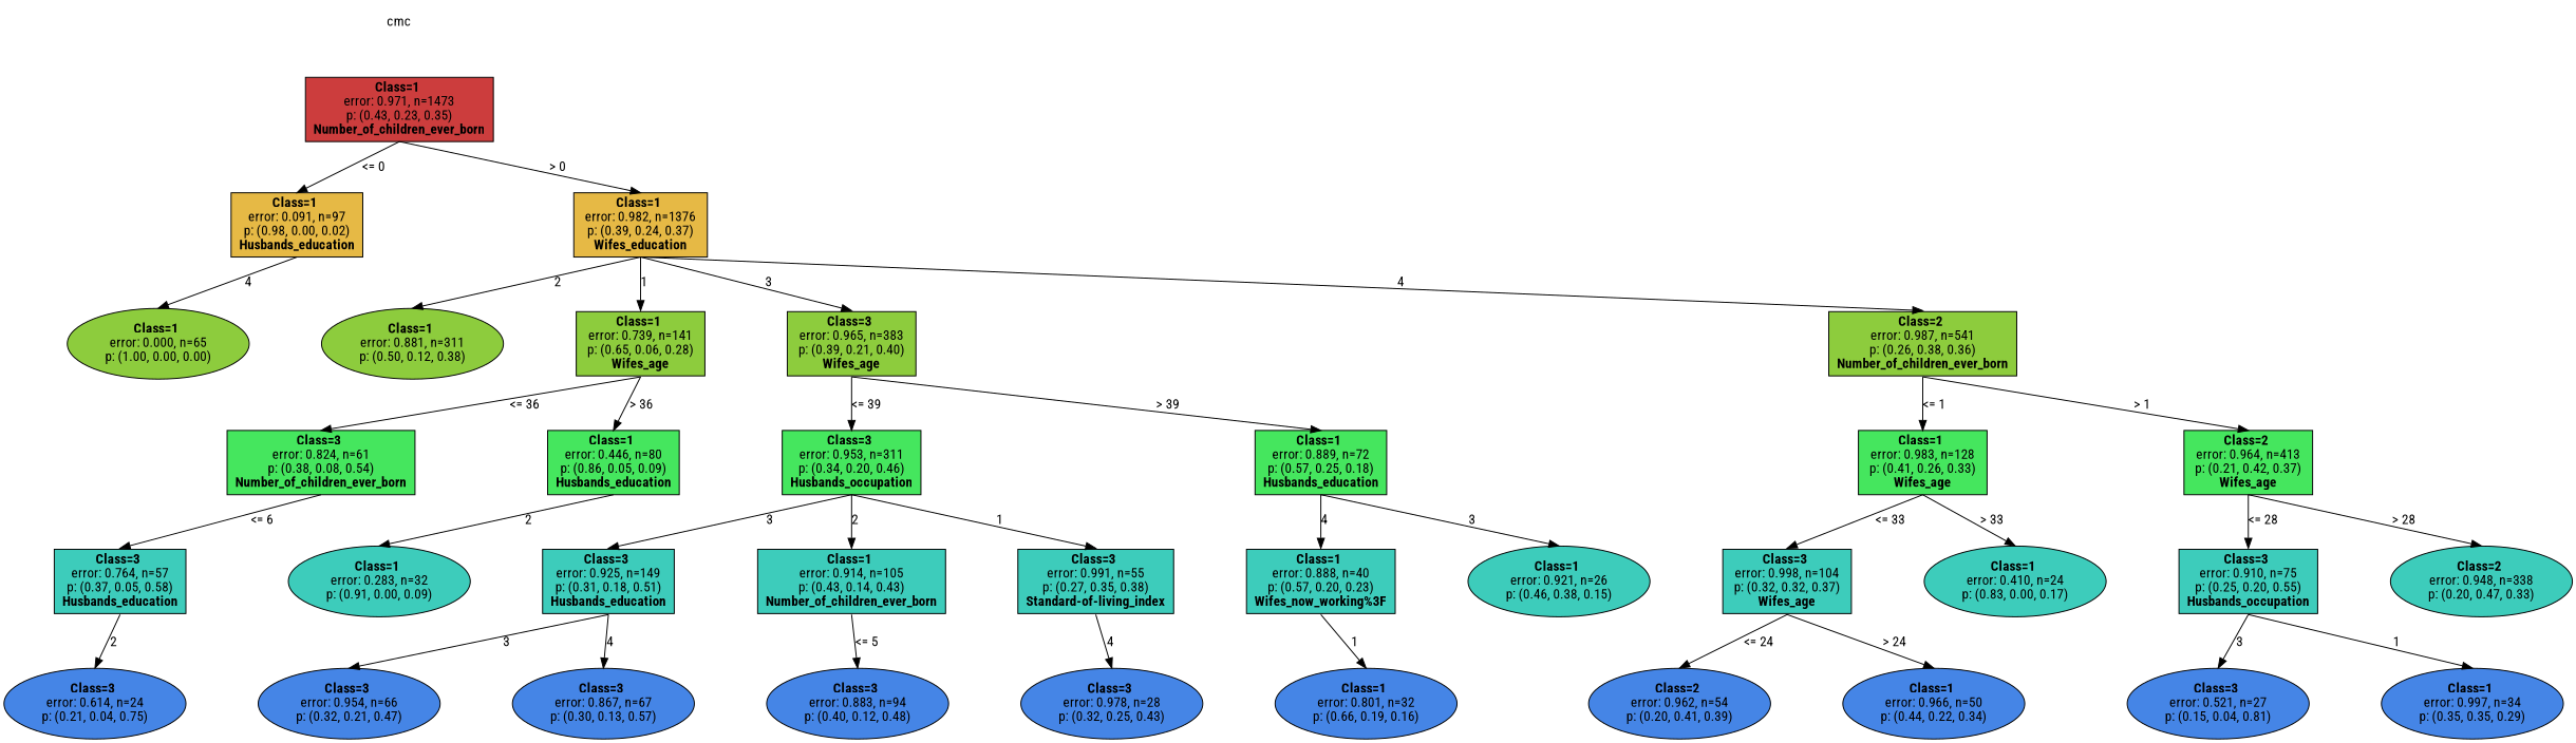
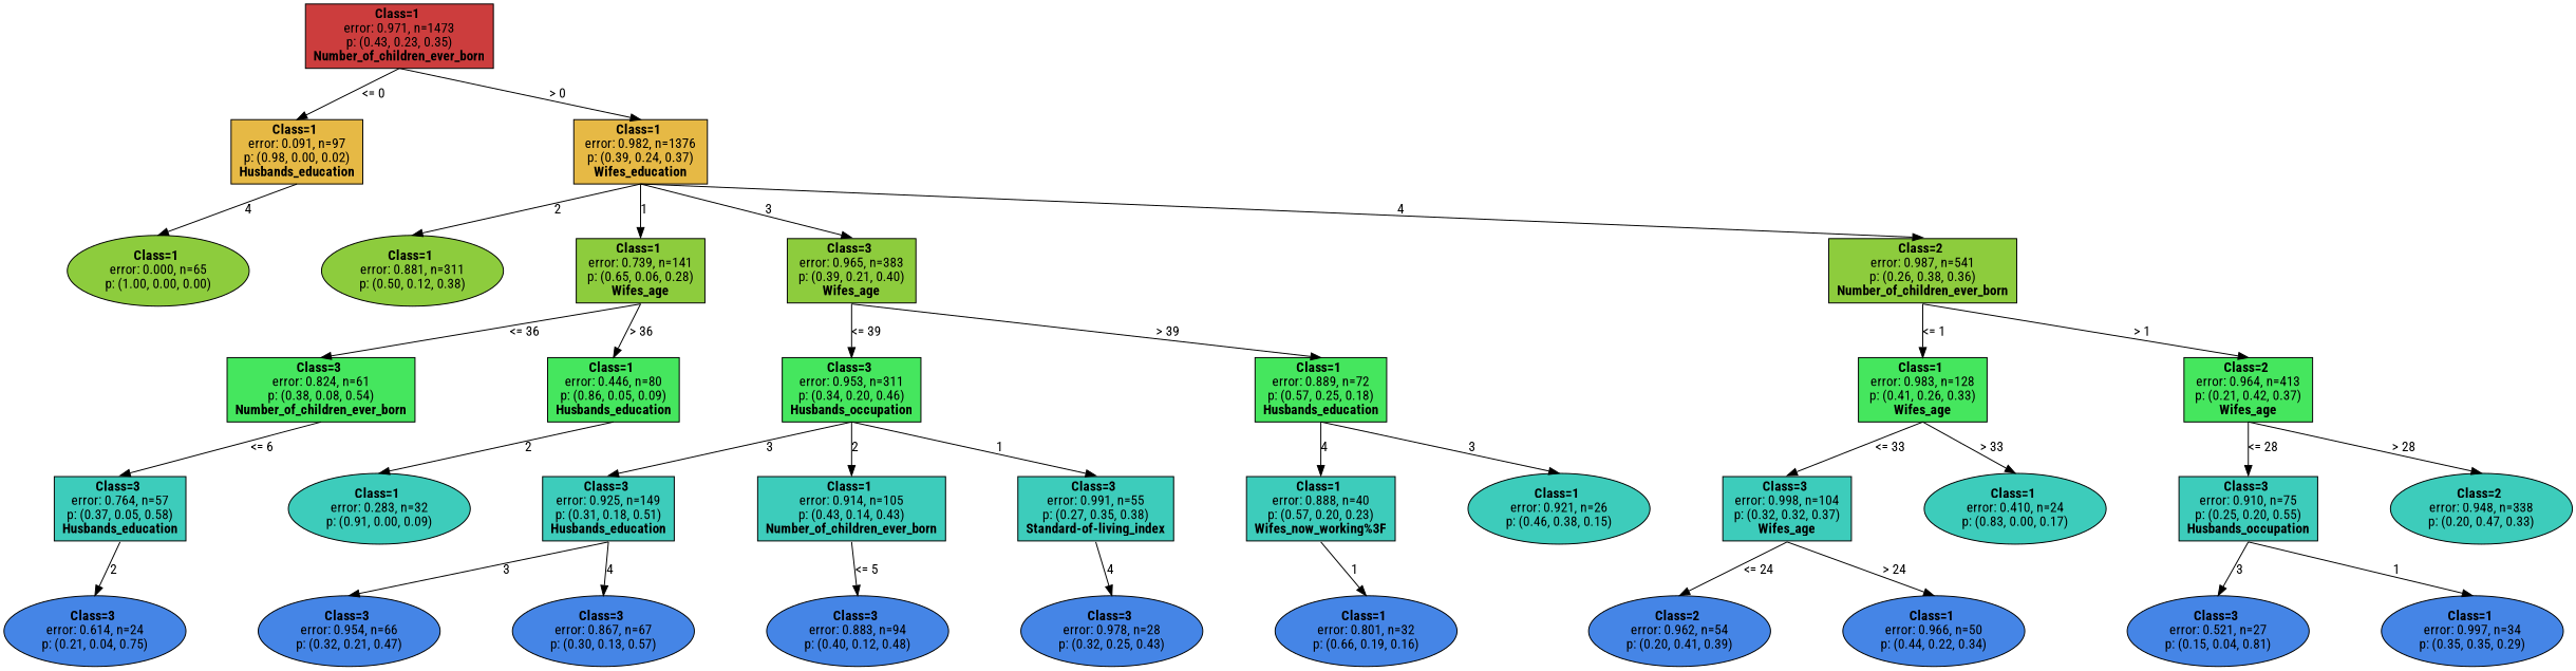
  digraph {
    nodesep=1
    ranksep=0.5
    splines=false
    fontname="Roboto Condensed"
    node [color=black fillcolor="0.480 0.7 0.800" fontname="Roboto Condensed" shape=rect style=filled]
    edge [fontname="Roboto Condensed" headport=n tailport=s]
-   n1 [fillcolor=white label=cmc shape=plaintext]
    n2 [fillcolor="0.000 0.7 0.800" label=<<b> Class=1 </b> <br/> error: 0.971, n=1473 <br/> p: (0.43, 0.23, 0.35) <br/><b>Number_of_children_ever_born</b>>]
    n3 [fillcolor="0.120 0.7 0.900" label=<<b> Class=1 </b> <br/> error: 0.091, n=97 <br/> p: (0.98, 0.00, 0.02) <br/><b>Husbands_education</b>>]
    n4 [fillcolor="0.120 0.7 0.900" label=<<b> Class=1 </b> <br/> error: 0.982, n=1376 <br/> p: (0.39, 0.24, 0.37) <br/><b>Wifes_education</b>>]
    n5 [fillcolor="0.240 0.7 0.800" label=<<b> Class=1 </b> <br/> error: 0.000, n=65 <br/> p: (1.00, 0.00, 0.00) > shape=oval]
    n6 [fillcolor="0.240 0.7 0.800" label=<<b> Class=1 </b> <br/> error: 0.881, n=311 <br/> p: (0.50, 0.12, 0.38) > shape=oval]
    n7 [fillcolor="0.240 0.7 0.800" label=<<b> Class=1 </b> <br/> error: 0.739, n=141 <br/> p: (0.65, 0.06, 0.28) <br/><b>Wifes_age</b>>]
    n8 [fillcolor="0.240 0.7 0.800" label=<<b> Class=3 </b> <br/> error: 0.965, n=383 <br/> p: (0.39, 0.21, 0.40) <br/><b>Wifes_age</b>>]
    n9 [fillcolor="0.240 0.7 0.800" label=<<b> Class=2 </b> <br/> error: 0.987, n=541 <br/> p: (0.26, 0.38, 0.36) <br/><b>Number_of_children_ever_born</b>>]
    n10 [fillcolor="0.360 0.7 0.900" label=<<b> Class=3 </b> <br/> error: 0.824, n=61 <br/> p: (0.38, 0.08, 0.54) <br/><b>Number_of_children_ever_born</b>>]
    n11 [fillcolor="0.360 0.7 0.900" label=<<b> Class=1 </b> <br/> error: 0.446, n=80 <br/> p: (0.86, 0.05, 0.09) <br/><b>Husbands_education</b>>]
    n12 [label=<<b> Class=3 </b> <br/> error: 0.764, n=57 <br/> p: (0.37, 0.05, 0.58) <br/><b>Husbands_education</b>>]
    n13 [fillcolor="0.600 0.7 0.900" label=<<b> Class=3 </b> <br/> error: 0.614, n=24 <br/> p: (0.21, 0.04, 0.75) > shape=oval]
    n14 [label=<<b> Class=1 </b> <br/> error: 0.283, n=32 <br/> p: (0.91, 0.00, 0.09) > shape=oval]
    n15 [fillcolor="0.360 0.7 0.900" label=<<b> Class=3 </b> <br/> error: 0.953, n=311 <br/> p: (0.34, 0.20, 0.46) <br/><b>Husbands_occupation</b>>]
    n16 [fillcolor="0.360 0.7 0.900" label=<<b> Class=1 </b> <br/> error: 0.889, n=72 <br/> p: (0.57, 0.25, 0.18) <br/><b>Husbands_education</b>>]
    n17 [label=<<b> Class=3 </b> <br/> error: 0.925, n=149 <br/> p: (0.31, 0.18, 0.51) <br/><b>Husbands_education</b>>]
    n18 [label=<<b> Class=1 </b> <br/> error: 0.914, n=105 <br/> p: (0.43, 0.14, 0.43) <br/><b>Number_of_children_ever_born</b>>]
    n19 [label=<<b> Class=3 </b> <br/> error: 0.991, n=55 <br/> p: (0.27, 0.35, 0.38) <br/><b>Standard-of-living_index</b>>]
    n20 [fillcolor="0.600 0.7 0.900" label=<<b> Class=3 </b> <br/> error: 0.954, n=66 <br/> p: (0.32, 0.21, 0.47) > shape=oval]
    n21 [fillcolor="0.600 0.7 0.900" label=<<b> Class=3 </b> <br/> error: 0.867, n=67 <br/> p: (0.30, 0.13, 0.57) > shape=oval]
    n22 [fillcolor="0.600 0.7 0.900" label=<<b> Class=3 </b> <br/> error: 0.883, n=94 <br/> p: (0.40, 0.12, 0.48) > shape=oval]
    n23 [fillcolor="0.600 0.7 0.900" label=<<b> Class=3 </b> <br/> error: 0.978, n=28 <br/> p: (0.32, 0.25, 0.43) > shape=oval]
    n24 [label=<<b> Class=1 </b> <br/> error: 0.888, n=40 <br/> p: (0.57, 0.20, 0.23) <br/><b>Wifes_now_working%3F</b>>]
    n25 [label=<<b> Class=1 </b> <br/> error: 0.921, n=26 <br/> p: (0.46, 0.38, 0.15) > shape=oval]
    n26 [fillcolor="0.600 0.7 0.900" label=<<b> Class=1 </b> <br/> error: 0.801, n=32 <br/> p: (0.66, 0.19, 0.16) > shape=oval]
    n27 [fillcolor="0.360 0.7 0.900" label=<<b> Class=1 </b> <br/> error: 0.983, n=128 <br/> p: (0.41, 0.26, 0.33) <br/><b>Wifes_age</b>>]
    n28 [fillcolor="0.360 0.7 0.900" label=<<b> Class=2 </b> <br/> error: 0.964, n=413 <br/> p: (0.21, 0.42, 0.37) <br/><b>Wifes_age</b>>]
    n29 [label=<<b> Class=3 </b> <br/> error: 0.998, n=104 <br/> p: (0.32, 0.32, 0.37) <br/><b>Wifes_age</b>>]
    n30 [label=<<b> Class=1 </b> <br/> error: 0.410, n=24 <br/> p: (0.83, 0.00, 0.17) > shape=oval]
    n31 [fillcolor="0.600 0.7 0.900" label=<<b> Class=2 </b> <br/> error: 0.962, n=54 <br/> p: (0.20, 0.41, 0.39) > shape=oval]
    n32 [fillcolor="0.600 0.7 0.900" label=<<b> Class=1 </b> <br/> error: 0.966, n=50 <br/> p: (0.44, 0.22, 0.34) > shape=oval]
    n33 [label=<<b> Class=3 </b> <br/> error: 0.910, n=75 <br/> p: (0.25, 0.20, 0.55) <br/><b>Husbands_occupation</b>>]
    n34 [label=<<b> Class=2 </b> <br/> error: 0.948, n=338 <br/> p: (0.20, 0.47, 0.33) > shape=oval]
    n35 [fillcolor="0.600 0.7 0.900" label=<<b> Class=3 </b> <br/> error: 0.521, n=27 <br/> p: (0.15, 0.04, 0.81) > shape=oval]
    n36 [fillcolor="0.600 0.7 0.900" label=<<b> Class=1 </b> <br/> error: 0.997, n=34 <br/> p: (0.35, 0.35, 0.29) > shape=oval]
-   n1 -> n2 [style=invis]
    n2 -> n3 [label="<= 0"]
    n2 -> n4 [label="> 0"]
    n3 -> n5 [label=4]
    n4 -> n6 [label=2]
    n4 -> n7 [label=1]
    n4 -> n8 [label=3]
    n4 -> n9 [label=4]
    n7 -> n10 [label="<= 36"]
    n7 -> n11 [label="> 36"]
    n8 -> n15 [label="<= 39"]
    n8 -> n16 [label="> 39"]
    n9 -> n27 [label="<= 1"]
    n9 -> n28 [label="> 1"]
    n10 -> n12 [label="<= 6"]
    n11 -> n14 [label=2]
    n12 -> n13 [label=2]
    n15 -> n17 [label=3]
    n15 -> n18 [label=2]
    n15 -> n19 [label=1]
    n16 -> n24 [label=4]
    n16 -> n25 [label=3]
    n17 -> n20 [label=3]
    n17 -> n21 [label=4]
    n18 -> n22 [label="<= 5"]
    n19 -> n23 [label=4]
    n24 -> n26 [label=1]
    n27 -> n29 [label="<= 33"]
    n27 -> n30 [label="> 33"]
    n28 -> n33 [label="<= 28"]
    n28 -> n34 [label="> 28"]
    n29 -> n31 [label="<= 24"]
    n29 -> n32 [label="> 24"]
    n33 -> n35 [label=3]
    n33 -> n36 [label=1]
  }
